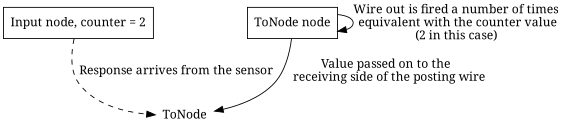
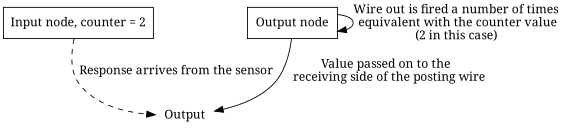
  digraph {
    fontname="Noto Serif"
    node [fontname="Noto Serif" shape=rectangle]
    edge [color=black fontname="Noto Serif"]
    n1 [label="Input node, counter = 2"]
-   n2 [label="ToNode node"]
-   ToNode [color=white]
+   n2 [label="Output node"]
+   ToNode [color=white label=Output]
    subgraph sub_1 {
      rank=same
      n1
      n2
    }
    n1 -> ToNode [label="Response arrives from the sensor" style=dashed]
    n2 -> n2 [label="Wire out is fired a number of times\n equivalent with the counter value\n(2 in this case)"]
    n2 -> ToNode [label="Value passed on to the\n  receiving side of the posting wire"]
  }
